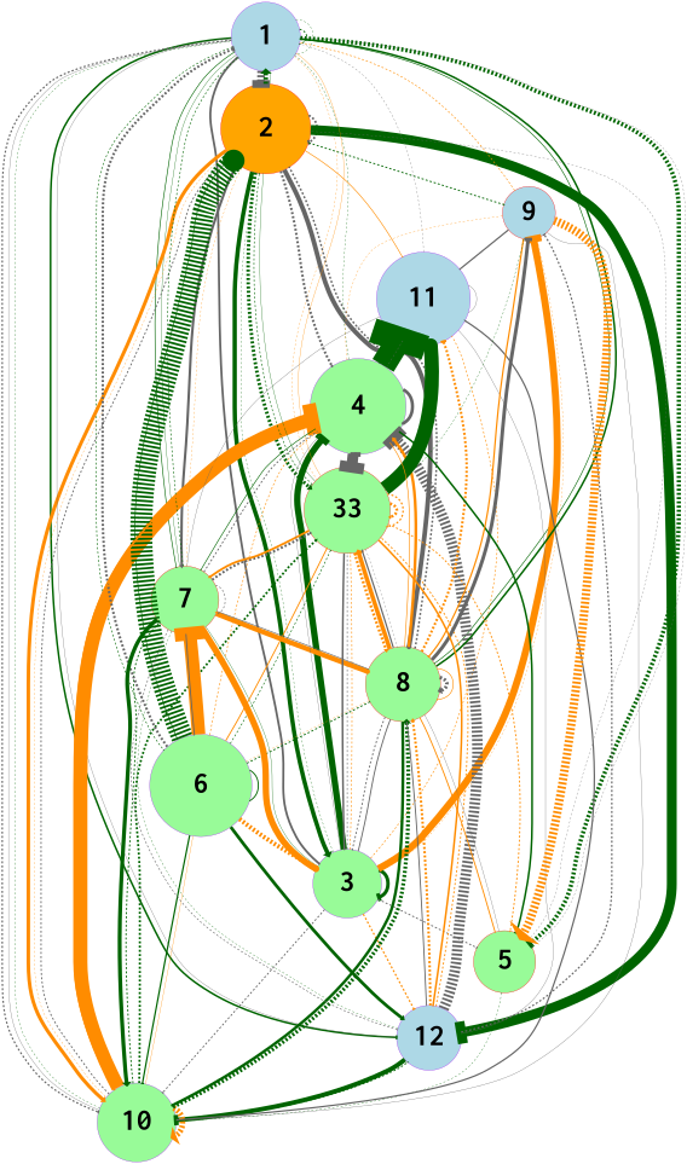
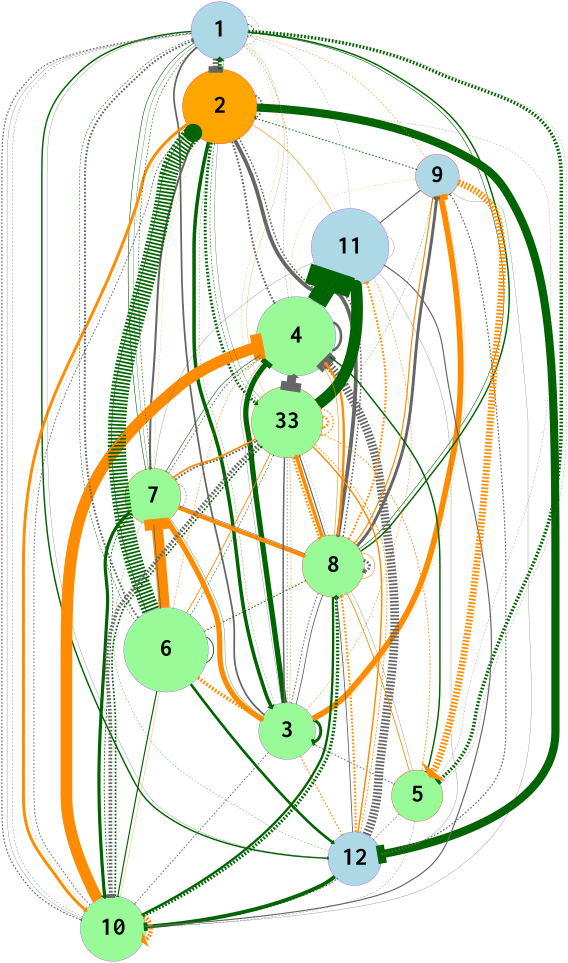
  digraph {
    node [color=purple fillcolor=palegreen fixedsize=true fontname="Courier-Bold" fontsize=85 style=filled]
    edge [arrowhead=vee arrowsize=0.01 color=gray40 penwidth=1 style=dashed]
    1 [fillcolor=lightblue height=2.7284509239574835 width=2.7284509239574835]
    2 [color=red fillcolor=orange height=3.5433819375782165 width=3.5433819375782165]
    3 [height=2.7080128015453204 width=2.7080128015453204]
    12 [fillcolor=lightblue height=2.5603819159562025 width=2.5603819159562025]
    10 [height=3.109126351029605 width=3.109126351029605]
    6 [height=4.0276819911981905 width=4.0276819911981905]
    8 [color=red height=2.9627314724385294 width=2.9627314724385294]
    5 [color=red height=2.4494897427831783 width=2.4494897427831783]
    7 [color=red height=2.6666666666666665 width=2.6666666666666665]
    n10 [color=red height=3.3993463423951895 label=33 width=3.3993463423951895]
    4 [height=3.771236166328254 width=3.771236166328254]
    11 [fillcolor=lightblue height=3.6968455021364726 width=3.6968455021364726]
    9 [color=red fillcolor=lightblue height=2.0816659994661326 width=2.0816659994661326]
    1 -> 1 [arrowhead=odot color=darkgreen penwidth=3]
    1 -> 1 [color=darkgreen]
    1 -> 2 [penwidth=22]
    1 -> 3 [arrowhead=odot penwidth=6 style=solid]
    1 -> 12 [color=darkgreen penwidth=5 style=solid]
    1 -> 10 [penwidth=4]
    1 -> 10 [arrowhead=odot style=solid]
    1 -> 6 [color=darkgreen penwidth=2]
    1 -> 8 [color=darkgreen penwidth=2 style=solid]
    1 -> 5 [color=darkgreen penwidth=12]
    1 -> 7 [color=darkgreen penwidth=2 style=solid]
    1 -> 7 [arrowhead=odot color=darkgreen style=solid]
    1 -> n10 [color=darkorange]
    2 -> 1 [arrowhead=normal color=darkgreen penwidth=13]
    2 -> 1 [arrowhead=normal color=darkgreen style=solid]
    2 -> 2 [penwidth=6]
    2 -> 3 [arrowhead=normal color=darkgreen penwidth=12 style=solid]
    2 -> 12 [color=darkgreen penwidth=28 style=solid]
    2 -> 10 [arrowhead=normal color=darkorange penwidth=10 style=solid]
    2 -> 10 [arrowhead=normal color=darkorange]
    2 -> 6 [arrowhead=odot color=darkgreen penwidth=2 style=solid]
    2 -> 8 [arrowhead=odot penwidth=13 style=solid]
    2 -> 7 [arrowhead=normal penwidth=7 style=solid]
    2 -> n10 [arrowhead=normal color=darkgreen penwidth=10]
    2 -> 4 [arrowhead=odot penwidth=7]
    2 -> 11 [color=darkorange penwidth=2 style=solid]
    2 -> 9 [arrowhead=normal color=darkgreen penwidth=3]
    3 -> 2 [arrowhead=normal color=darkgreen]
    3 -> 3 [color=darkgreen penwidth=10 style=solid]
    3 -> 12 [color=darkorange penwidth=4]
    3 -> 10 [penwidth=3]
    3 -> 8 [arrowhead=odot penwidth=3 style=solid]
    3 -> 5 [penwidth=3]
    3 -> 7 [arrowhead=odot color=darkgreen style=solid]
    3 -> n10 [arrowhead=odot penwidth=2]
    3 -> n10 [color=darkorange penwidth=2]
    3 -> 4 [color=darkgreen penwidth=18 style=solid]
    3 -> 11 [arrowhead=normal color=darkorange penwidth=2]
    3 -> 9 [color=darkorange penwidth=20 style=solid]
    3 -> 9 [color=darkorange]
    12 -> 1 [arrowhead=normal style=solid]
    12 -> 10 [color=darkgreen penwidth=13 style=solid]
    12 -> 8 [arrowhead=normal color=darkorange penwidth=7]
    12 -> 7 [arrowhead=normal color=darkgreen]
    12 -> n10 [arrowhead=odot color=darkorange penwidth=3]
    12 -> 4 [penwidth=30]
    12 -> 11 [arrowhead=odot style=solid]
    12 -> 9 [penwidth=4]
    10 -> 1 [arrowhead=odot color=darkgreen]
    10 -> 2 [arrowhead=normal penwidth=3]
    10 -> 12 [arrowhead=normal color=darkgreen penwidth=3]
    10 -> 10 [arrowhead=normal color=darkorange penwidth=16]
    10 -> 8 [arrowhead=normal color=darkgreen penwidth=11]
    10 -> 5 [color=darkgreen]
    10 -> 7 [color=darkgreen penwidth=3]
    10 -> n10 [arrowhead=normal color=darkgreen penwidth=6]
    10 -> 4 [color=darkorange penwidth=39 style=solid]
    10 -> 11 [arrowhead=normal penwidth=4 style=solid]
    6 -> 1 [penwidth=7]
    6 -> 2 [arrowhead=odot color=darkgreen penwidth=62]
    6 -> 3 [arrowhead=odot color=darkorange penwidth=13]
    6 -> 12 [arrowhead=normal color=darkgreen penwidth=9 style=solid]
    6 -> 10 [color=darkgreen penwidth=4 style=solid]
    6 -> 10 [arrowhead=odot color=darkorange style=solid]
    6 -> 6 [arrowhead=odot color=darkgreen penwidth=3 style=solid]
    6 -> 8 [arrowhead=odot color=darkgreen penwidth=3]
    6 -> 7 [color=darkorange penwidth=38 style=solid]
    6 -> n10 [arrowhead=normal color=darkorange penwidth=3 style=solid]
    6 -> n10 [color=darkgreen penwidth=2]
    6 -> 4 [color=darkorange penwidth=2]
    8 -> 1 [arrowhead=odot color=darkgreen penwidth=5 style=solid]
    8 -> 2 [arrowhead=odot penwidth=5]
    8 -> 3 [arrowhead=normal penwidth=3]
    8 -> 12 [arrowhead=odot penwidth=3 style=solid]
    8 -> 10 [arrowhead=odot color=darkgreen penwidth=8 style=solid]
    8 -> 6 [color=darkorange]
    8 -> 8 [arrowhead=normal penwidth=10]
    8 -> 8 [color=darkorange penwidth=2 style=solid]
    8 -> 5 [arrowhead=odot color=darkorange penwidth=3 style=solid]
    8 -> 7 [arrowhead=normal color=darkorange penwidth=4]
    8 -> n10 [arrowhead=normal color=darkorange penwidth=12 style=solid]
    8 -> n10 [arrowhead=normal penwidth=4 style=solid]
    8 -> 4 [arrowhead=normal color=darkorange penwidth=8 style=solid]
    8 -> 11 [color=darkorange penwidth=7]
    8 -> 9 [penwidth=10 style=solid]
    5 -> 1 [arrowhead=normal]
    5 -> 2
    5 -> 8 [arrowhead=normal style=solid]
    7 -> 1 [color=darkgreen penwidth=2]
    7 -> 2 [arrowhead=odot color=darkorange]
    7 -> 3 [arrowhead=odot color=darkorange penwidth=18 style=solid]
-   7 -> 12 [penwidth=2]
+   5 -> 12 [penwidth=2]
    7 -> 10 [arrowhead=normal color=darkgreen penwidth=11 style=solid]
    7 -> 6 [arrowhead=normal penwidth=3 style=solid]
    7 -> 8 [arrowhead=odot color=darkorange penwidth=14 style=solid]
    7 -> 8 [arrowhead=normal penwidth=2 style=solid]
    7 -> 7 [arrowhead=odot penwidth=2]
    7 -> n10 [arrowhead=odot penwidth=7]
    7 -> 4 [arrowhead=odot penwidth=3]
    7 -> 11 [arrowhead=odot style=solid]
    n10 -> 1 [arrowhead=normal color=darkorange style=solid]
    n10 -> 2 [color=darkgreen penwidth=2]
    n10 -> 2 [color=darkgreen style=solid]
    n10 -> 3 [arrowhead=odot penwidth=5 style=solid]
    n10 -> 12 [arrowhead=odot color=darkorange penwidth=5 style=solid]
+   n10 -> 10 [penwidth=13]
    n10 -> 8 [arrowhead=normal color=darkorange penwidth=8]
    n10 -> 8
    n10 -> 5 [arrowhead=normal color=darkorange penwidth=3]
    n10 -> 7 [arrowhead=normal color=darkorange penwidth=6 style=solid]
    n10 -> n10 [arrowhead=odot color=darkorange penwidth=8]
    n10 -> n10 [arrowhead=normal color=darkorange penwidth=4]
-   n10 -> 4 [penwidth=13]
+   n10 -> 4 [arrowhead=normal penwidth=13]
    n10 -> 11 [arrowhead=odot color=darkgreen penwidth=40 style=solid]
    4 -> 1 [arrowhead=normal color=darkgreen]
    4 -> 3 [arrowhead=odot style=solid]
    4 -> 10 [arrowhead=odot color=darkorange penwidth=5 style=solid]
    4 -> 8 [arrowhead=odot color=darkorange penwidth=2 style=solid]
    4 -> 5 [color=darkgreen penwidth=5 style=solid]
    4 -> 7 [color=darkgreen penwidth=2 style=solid]
    4 -> n10 [penwidth=31 style=solid]
    4 -> n10 [penwidth=12]
    4 -> 4 [arrowhead=odot penwidth=9 style=solid]
    4 -> 11 [color=darkgreen penwidth=70 style=solid]
    4 -> 11
-   9 -> 4 [color=darkorange]
+   4 -> 9 [color=darkorange]
    11 -> 1 [arrowhead=odot]
    11 -> 4 [arrowhead=odot color=darkgreen penwidth=2 style=solid]
    11 -> 11 [arrowhead=odot style=solid]
    9 -> 1 [arrowhead=odot color=darkorange penwidth=2]
    9 -> 10 [arrowhead=normal style=solid]
    9 -> 8 [color=darkorange penwidth=4 style=solid]
    9 -> 5 [arrowhead=normal color=darkorange penwidth=24]
    9 -> n10 [color=darkgreen]
    9 -> 11 [arrowhead=odot penwidth=4 style=solid]
  }
